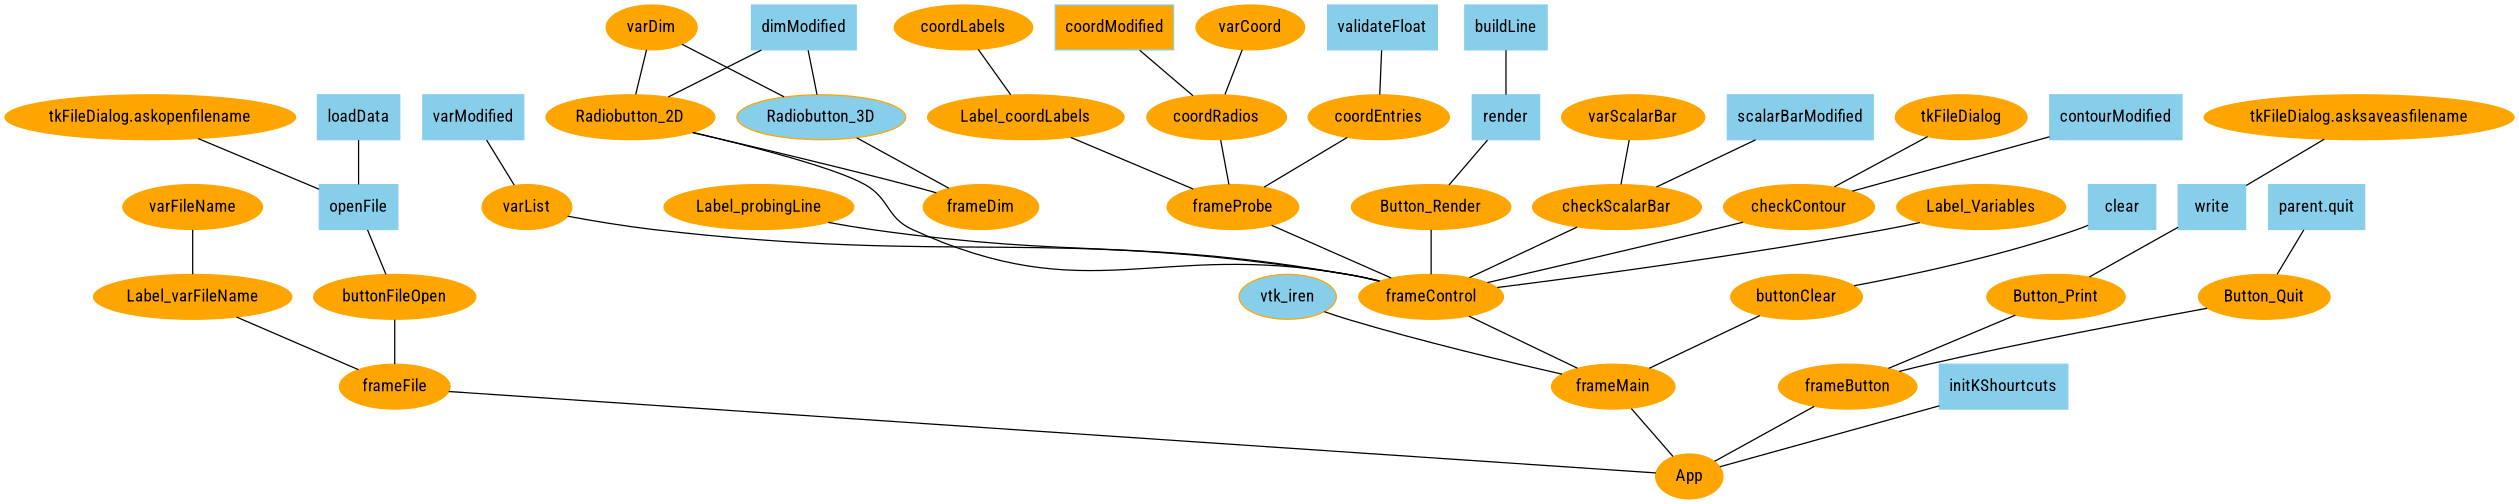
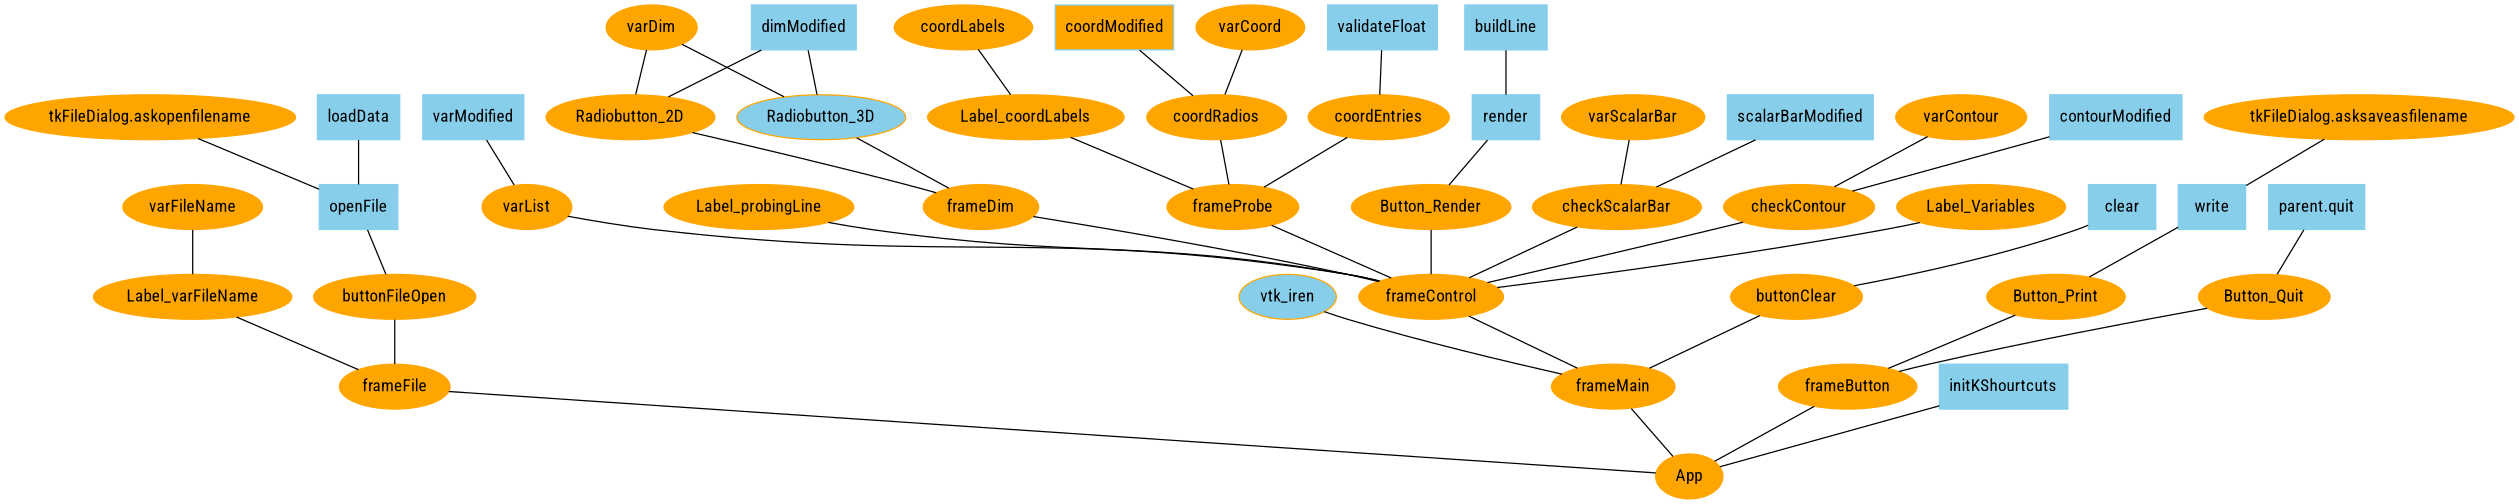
  graph {
    fontname="Roboto Condensed"
    node [color=orange fontname="Roboto Condensed" style=filled]
    edge [fontname="Roboto Condensed"]
    frameFile
    App
    frameMain
    frameButton
    buttonFileOpen
    Label_varFileName
    vtk_iren [fillcolor=skyblue]
    frameControl
    Button_Quit
    Button_Print
    varFileName
    frameDim
    Button_Render
    buttonClear
    checkScalarBar
    checkContour
    Label_Variables
    varList
    Label_probingLine
    frameProbe
    varDim
    Radiobutton_2D
    Radiobutton_3D [fillcolor=skyblue]
    varScalarBar
-   varContour [label=tkFileDialog]
+   varContour
    coordRadios
    coordEntries
    Label_coordLabels
    varCoord
    coordLabels
    openFile [color=skyblue shape=rectangle]
    "tkFileDialog.askopenfilename"
    write [color=skyblue shape=rectangle]
    "tkFileDialog.asksaveasfilename"
    loadData [color=skyblue shape=rectangle]
    dimModified [color=skyblue shape=rectangle]
    buildLine [color=skyblue shape=rectangle]
    render [color=skyblue shape=rectangle]
    clear [color=skyblue shape=rectangle]
    scalarBarModified [color=skyblue shape=rectangle]
    contourModified [color=skyblue shape=rectangle]
    varModified [color=skyblue shape=rectangle]
    coordModified [color=skyblue fillcolor=orange shape=rectangle]
    validateFloat [color=skyblue shape=rectangle]
    "parent.quit" [color=skyblue shape=rectangle]
    initKShourtcuts [color=skyblue shape=rectangle]
    frameFile -- App
    frameMain -- App
    frameButton -- App
    buttonFileOpen -- frameFile
    Label_varFileName -- frameFile
    vtk_iren -- frameMain
    frameControl -- frameMain
    Button_Quit -- frameButton
    Button_Print -- frameButton
    varFileName -- Label_varFileName
-   Radiobutton_2D -- frameControl
+   frameDim -- frameControl
    Button_Render -- frameControl
    buttonClear -- frameMain
    checkScalarBar -- frameControl
    checkContour -- frameControl
    Label_Variables -- frameControl
    varList -- frameControl
    Label_probingLine -- frameControl
    frameProbe -- frameControl
    varDim -- Radiobutton_2D
    varDim -- Radiobutton_3D
    Radiobutton_2D -- frameDim
    Radiobutton_3D -- frameDim
    varScalarBar -- checkScalarBar
    varContour -- checkContour
    coordRadios -- frameProbe
    coordEntries -- frameProbe
    Label_coordLabels -- frameProbe
    varCoord -- coordRadios
    coordLabels -- Label_coordLabels
    openFile -- buttonFileOpen
    "tkFileDialog.askopenfilename" -- openFile
    write -- Button_Print
    "tkFileDialog.asksaveasfilename" -- write
    loadData -- openFile
    dimModified -- Radiobutton_2D
    dimModified -- Radiobutton_3D
    buildLine -- render
    render -- Button_Render
    clear -- buttonClear
    scalarBarModified -- checkScalarBar
    contourModified -- checkContour
    varModified -- varList
    coordModified -- coordRadios
    validateFloat -- coordEntries
    "parent.quit" -- Button_Quit
    initKShourtcuts -- App
  }
